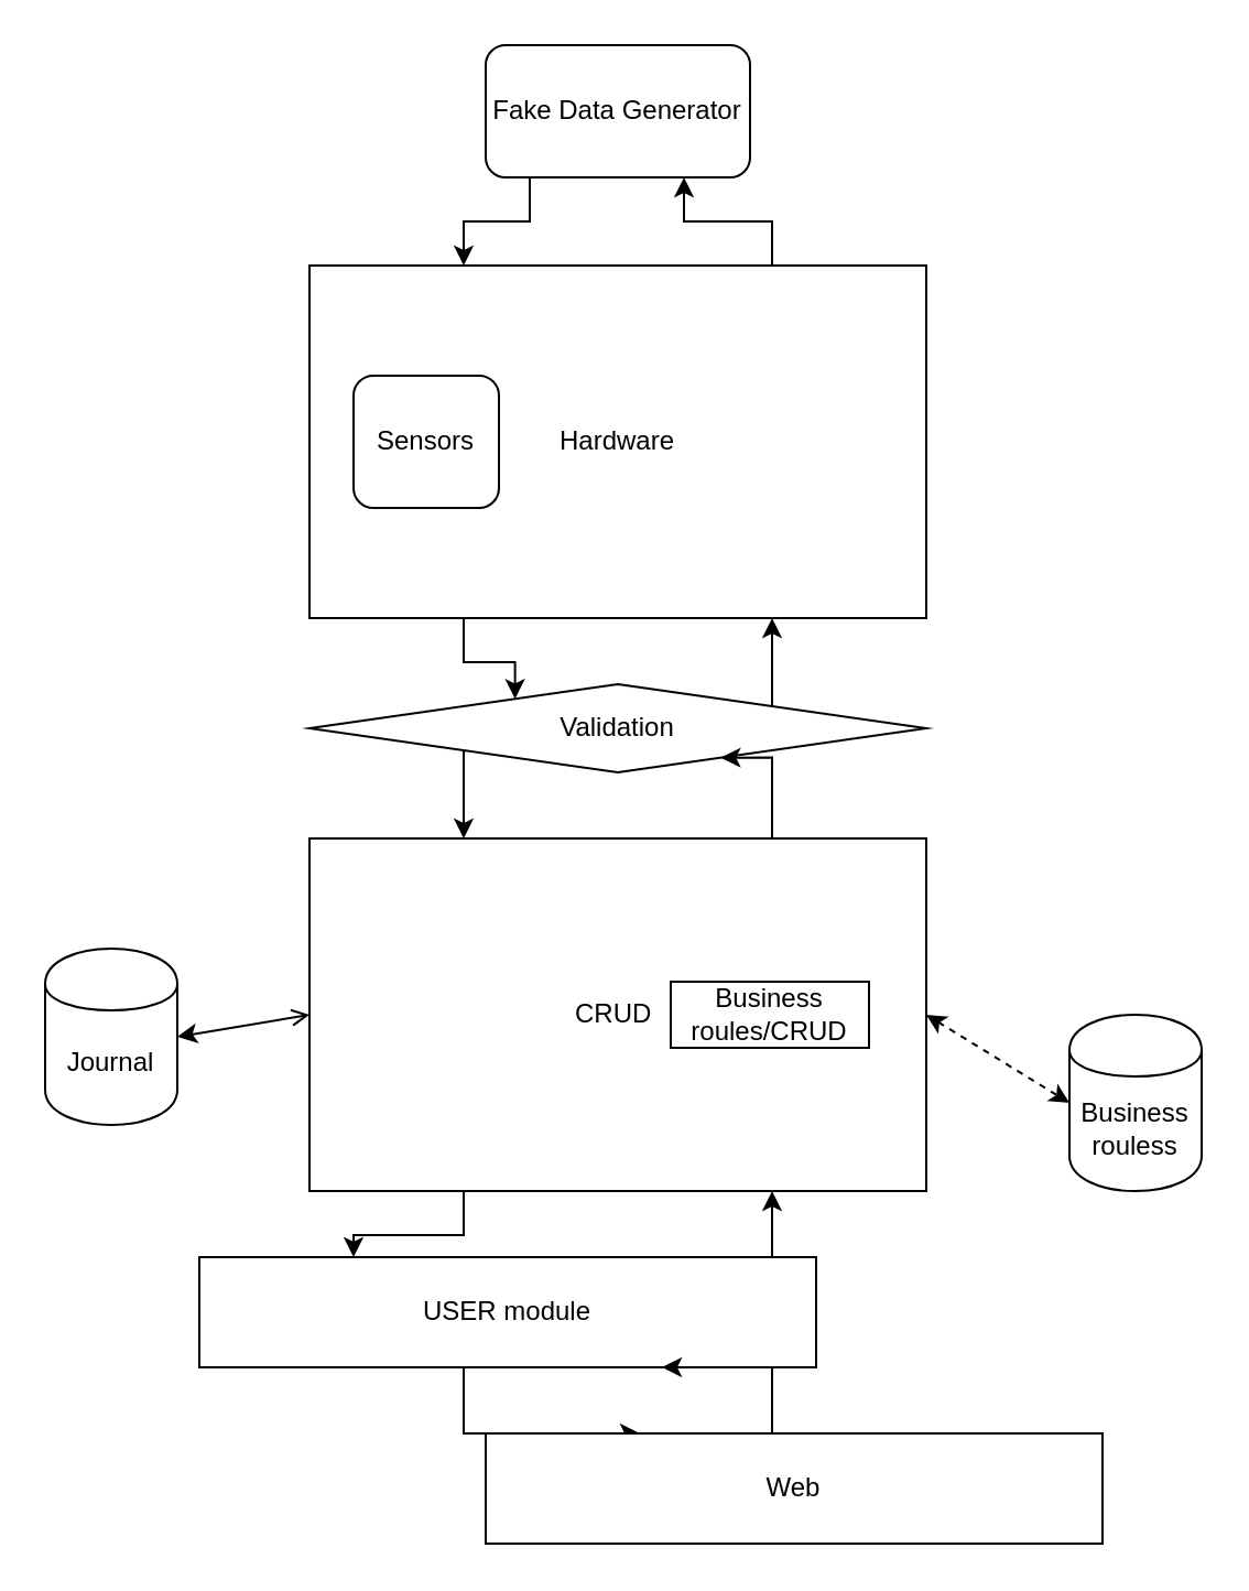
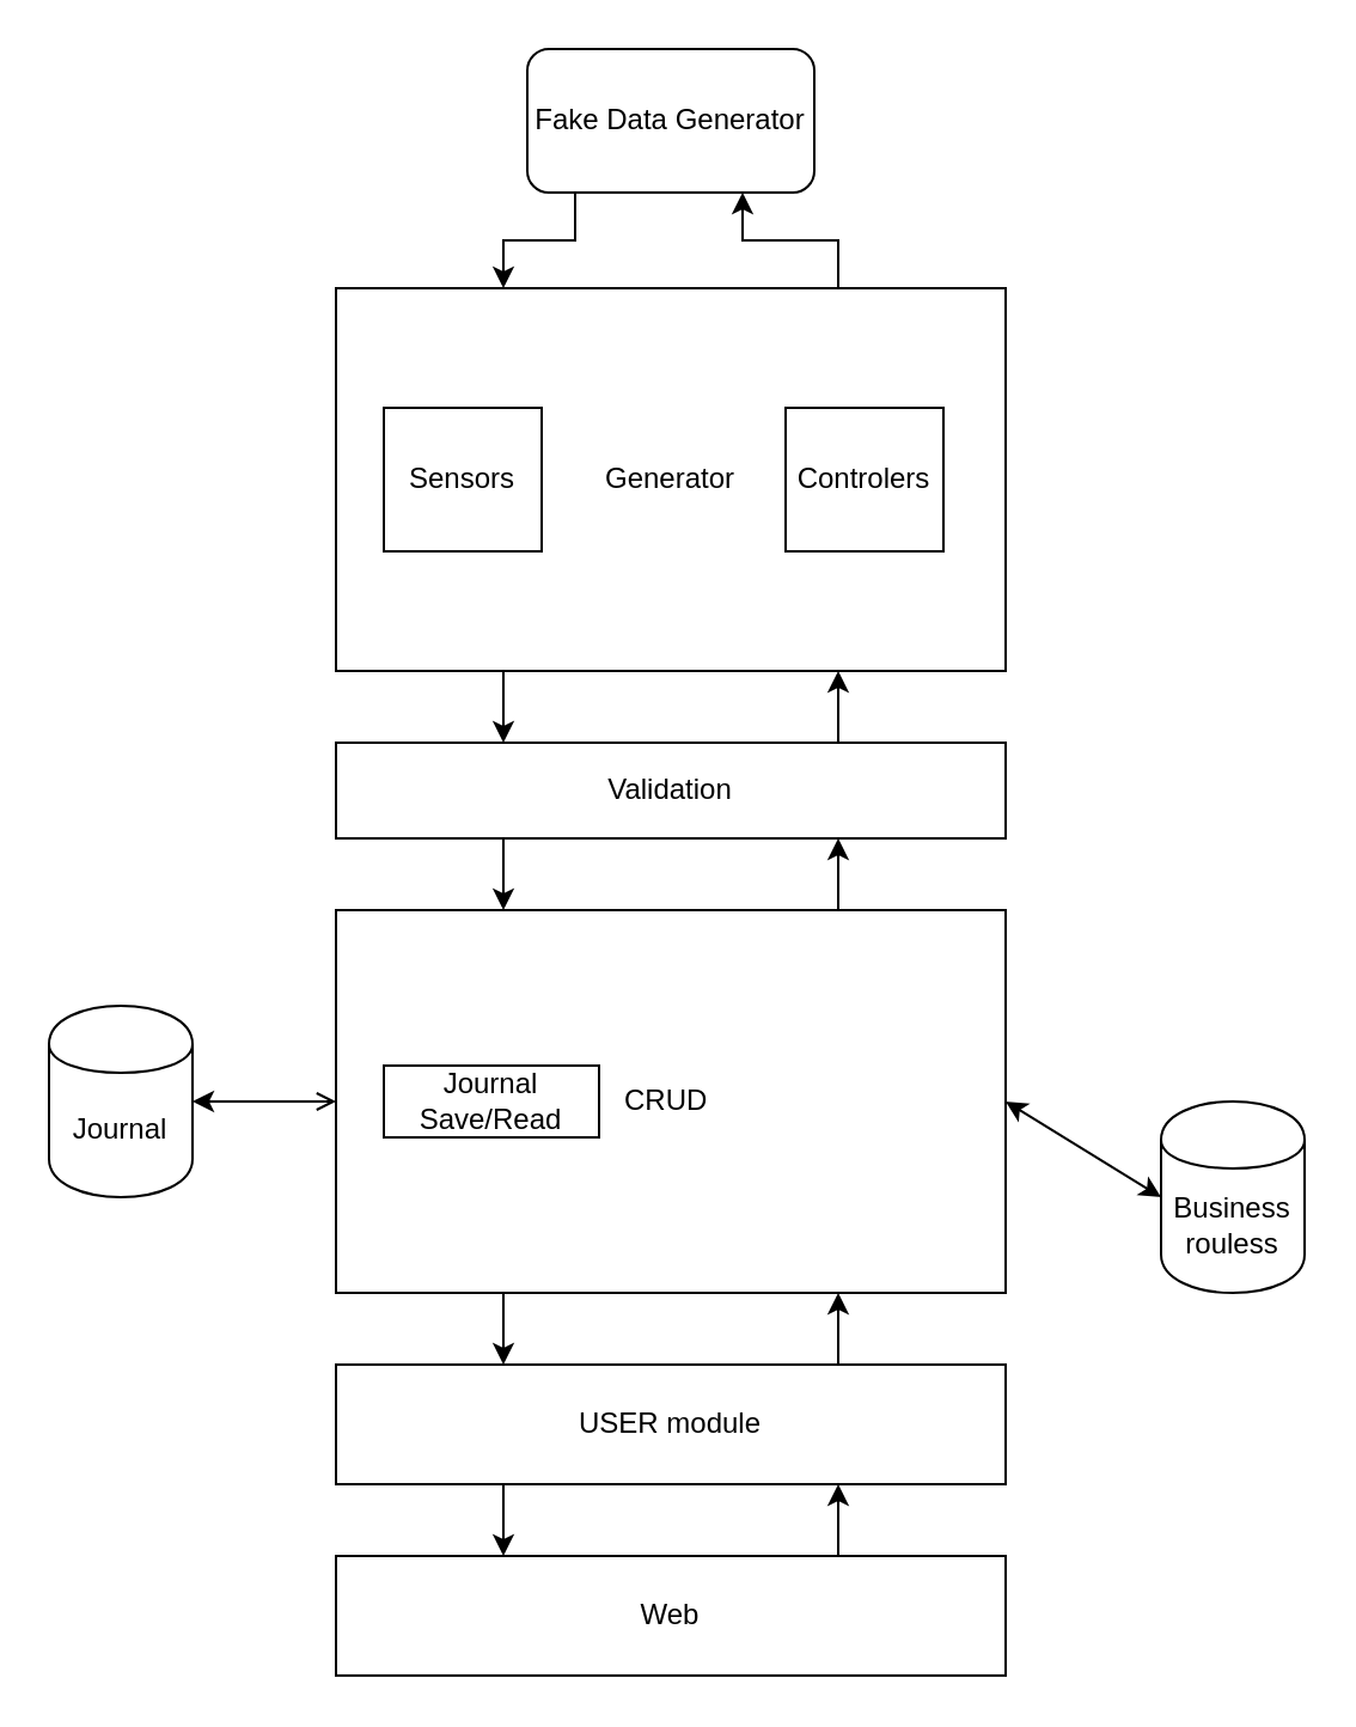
  <mxCell id="0" />
  <mxCell id="1" parent="0" />
  <mxCell id="2" style="edgeStyle=orthogonalEdgeStyle;rounded=0;orthogonalLoop=1;jettySize=auto;html=1;entryX=0.75;entryY=1;entryDx=0;entryDy=0;" edge="1" parent="1" source="4" target="6"><mxGeometry relative="1" as="geometry"><Array as="points"><mxPoint x="350" y="100" /><mxPoint x="310" y="100" /></Array></mxGeometry></mxCell>
  <mxCell id="3" style="edgeStyle=orthogonalEdgeStyle;rounded=0;orthogonalLoop=1;jettySize=auto;html=1;entryX=0.25;entryY=0;entryDx=0;entryDy=0;exitX=0.25;exitY=1;exitDx=0;exitDy=0;" edge="1" parent="1" source="4" target="11"><mxGeometry relative="1" as="geometry" /></mxCell>
- <mxCell id="4" value="Hardware" style="rounded=0;whiteSpace=wrap;html=1;" vertex="1" parent="1"><mxGeometry x="140" y="120" width="280" height="160" as="geometry" /></mxCell>
+ <mxCell id="4" value="Generator" style="rounded=0;whiteSpace=wrap;html=1;" vertex="1" parent="1"><mxGeometry x="140" y="120" width="280" height="160" as="geometry" /></mxCell>
  <mxCell id="5" style="edgeStyle=orthogonalEdgeStyle;rounded=0;orthogonalLoop=1;jettySize=auto;html=1;entryX=0.25;entryY=0;entryDx=0;entryDy=0;" edge="1" parent="1" source="6" target="4"><mxGeometry relative="1" as="geometry"><Array as="points"><mxPoint x="240" y="100" /><mxPoint x="210" y="100" /></Array></mxGeometry></mxCell>
  <mxCell id="6" value="Fake Data Generator" style="whiteSpace=wrap;html=1;rounded=1;" vertex="1" parent="1"><mxGeometry x="220" y="20" width="120" height="60" as="geometry" /></mxCell>
- <mxCell id="7" value="Sensors" style="whiteSpace=wrap;html=1;rounded=1;" vertex="1" parent="1"><mxGeometry x="160" y="170" width="66" height="60" as="geometry" /></mxCell>
+ <mxCell id="7" value="Sensors" style="rounded=0;whiteSpace=wrap;html=1;" vertex="1" parent="1"><mxGeometry x="160" y="170" width="66" height="60" as="geometry" /></mxCell>
+ <mxCell id="8" value="Controlers" style="rounded=0;whiteSpace=wrap;html=1;" vertex="1" parent="1"><mxGeometry x="328" y="170" width="66" height="60" as="geometry" /></mxCell>
  <mxCell id="9" style="edgeStyle=orthogonalEdgeStyle;rounded=0;orthogonalLoop=1;jettySize=auto;html=1;entryX=0.75;entryY=1;entryDx=0;entryDy=0;" edge="1" parent="1" source="11" target="4"><mxGeometry relative="1" as="geometry"><Array as="points"><mxPoint x="350" y="300" /><mxPoint x="350" y="300" /></Array></mxGeometry></mxCell>
  <mxCell id="10" value="" style="edgeStyle=orthogonalEdgeStyle;rounded=0;orthogonalLoop=1;jettySize=auto;html=1;" edge="1" parent="1" source="11" target="14"><mxGeometry relative="1" as="geometry"><Array as="points"><mxPoint x="210" y="370" /><mxPoint x="210" y="370" /></Array></mxGeometry></mxCell>
- <mxCell id="11" value="Validation" style="rhombus;whiteSpace=wrap;html=1;" vertex="1" parent="1"><mxGeometry x="140" y="310" width="280" height="40" as="geometry" /></mxCell>
+ <mxCell id="11" value="Validation" style="rounded=0;whiteSpace=wrap;html=1;" vertex="1" parent="1"><mxGeometry x="140" y="310" width="280" height="40" as="geometry" /></mxCell>
  <mxCell id="12" style="edgeStyle=orthogonalEdgeStyle;rounded=0;orthogonalLoop=1;jettySize=auto;html=1;entryX=0.75;entryY=1;entryDx=0;entryDy=0;" edge="1" parent="1" source="14" target="11"><mxGeometry relative="1" as="geometry"><Array as="points"><mxPoint x="350" y="370" /><mxPoint x="350" y="370" /></Array></mxGeometry></mxCell>
  <mxCell id="13" style="edgeStyle=orthogonalEdgeStyle;rounded=0;orthogonalLoop=1;jettySize=auto;html=1;entryX=0.25;entryY=0;entryDx=0;entryDy=0;exitX=0.25;exitY=1;exitDx=0;exitDy=0;" edge="1" parent="1" source="14" target="19"><mxGeometry relative="1" as="geometry" /></mxCell>
  <mxCell id="14" value="CRUD&amp;nbsp;" style="rounded=0;whiteSpace=wrap;html=1;" vertex="1" parent="1"><mxGeometry x="140" y="380" width="280" height="160" as="geometry" /></mxCell>
- <mxCell id="16" value="Business roules/CRUD" style="rounded=0;whiteSpace=wrap;html=1;" vertex="1" parent="1"><mxGeometry x="304" y="445" width="90" height="30" as="geometry" /></mxCell>
+ <mxCell id="15" value="Journal Save/Read" style="rounded=0;whiteSpace=wrap;html=1;" vertex="1" parent="1"><mxGeometry x="160" y="445" width="90" height="30" as="geometry" /></mxCell>
  <mxCell id="17" style="edgeStyle=orthogonalEdgeStyle;rounded=0;orthogonalLoop=1;jettySize=auto;html=1;entryX=0.75;entryY=1;entryDx=0;entryDy=0;" edge="1" parent="1" source="19" target="14"><mxGeometry relative="1" as="geometry"><Array as="points"><mxPoint x="350" y="560" /><mxPoint x="350" y="560" /></Array></mxGeometry></mxCell>
  <mxCell id="18" style="edgeStyle=orthogonalEdgeStyle;rounded=0;orthogonalLoop=1;jettySize=auto;html=1;entryX=0.25;entryY=0;entryDx=0;entryDy=0;" edge="1" parent="1" source="19" target="21"><mxGeometry relative="1" as="geometry"><Array as="points"><mxPoint x="210" y="630" /><mxPoint x="210" y="630" /></Array></mxGeometry></mxCell>
- <mxCell id="19" value="USER module" style="rounded=0;whiteSpace=wrap;html=1;" vertex="1" parent="1"><mxGeometry x="90" y="570" width="280" height="50" as="geometry" /></mxCell>
+ <mxCell id="19" value="USER module" style="rounded=0;whiteSpace=wrap;html=1;" vertex="1" parent="1"><mxGeometry x="140" y="570" width="280" height="50" as="geometry" /></mxCell>
  <mxCell id="20" style="edgeStyle=orthogonalEdgeStyle;rounded=0;orthogonalLoop=1;jettySize=auto;html=1;entryX=0.75;entryY=1;entryDx=0;entryDy=0;" edge="1" parent="1" source="21" target="19"><mxGeometry relative="1" as="geometry"><Array as="points"><mxPoint x="350" y="640" /><mxPoint x="350" y="640" /></Array></mxGeometry></mxCell>
- <mxCell id="21" value="Web" style="rounded=0;whiteSpace=wrap;html=1;" vertex="1" parent="1"><mxGeometry x="220" y="650" width="280" height="50" as="geometry" /></mxCell>
- <mxCell id="22" value="Journal" style="shape=cylinder;whiteSpace=wrap;html=1;boundedLbl=1;backgroundOutline=1;" vertex="1" parent="1"><mxGeometry x="20" y="430" width="60" height="80" as="geometry" /></mxCell>
+ <mxCell id="21" value="Web" style="rounded=0;whiteSpace=wrap;html=1;" vertex="1" parent="1"><mxGeometry x="140" y="650" width="280" height="50" as="geometry" /></mxCell>
+ <mxCell id="22" value="Journal" style="shape=cylinder;whiteSpace=wrap;html=1;boundedLbl=1;backgroundOutline=1;" vertex="1" parent="1"><mxGeometry x="20" y="420" width="60" height="80" as="geometry" /></mxCell>
  <mxCell id="23" value="Business rouless" style="shape=cylinder;whiteSpace=wrap;html=1;boundedLbl=1;backgroundOutline=1;" vertex="1" parent="1"><mxGeometry x="485" y="460" width="60" height="80" as="geometry" /></mxCell>
  <mxCell id="24" value="" style="endArrow=open;startArrow=classic;html=1;exitX=1;exitY=0.5;exitDx=0;exitDy=0;entryX=0;entryY=0.5;entryDx=0;entryDy=0;" edge="1" parent="1" source="22" target="14"><mxGeometry width="50" height="50" relative="1" as="geometry"><mxPoint x="250" y="500" as="sourcePoint" /><mxPoint x="300" y="450" as="targetPoint" /><Array as="points" /></mxGeometry></mxCell>
- <mxCell id="25" value="" style="endArrow=classic;startArrow=classic;html=1;exitX=1;exitY=0.5;exitDx=0;exitDy=0;entryX=0;entryY=0.5;entryDx=0;entryDy=0;dashed=1;" edge="1" parent="1" source="14" target="23"><mxGeometry width="50" height="50" relative="1" as="geometry"><mxPoint x="90" y="470" as="sourcePoint" /><mxPoint x="150" y="470" as="targetPoint" /><Array as="points" /></mxGeometry></mxCell>
+ <mxCell id="25" value="" style="endArrow=classic;startArrow=classic;html=1;exitX=1;exitY=0.5;exitDx=0;exitDy=0;entryX=0;entryY=0.5;entryDx=0;entryDy=0;" edge="1" parent="1" source="14" target="23"><mxGeometry width="50" height="50" relative="1" as="geometry"><mxPoint x="90" y="470" as="sourcePoint" /><mxPoint x="150" y="470" as="targetPoint" /><Array as="points" /></mxGeometry></mxCell>
